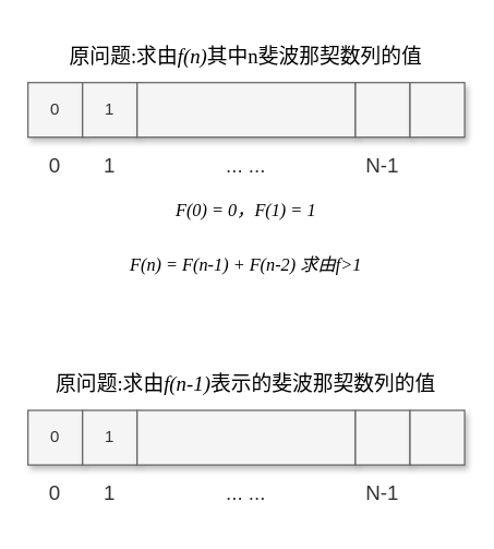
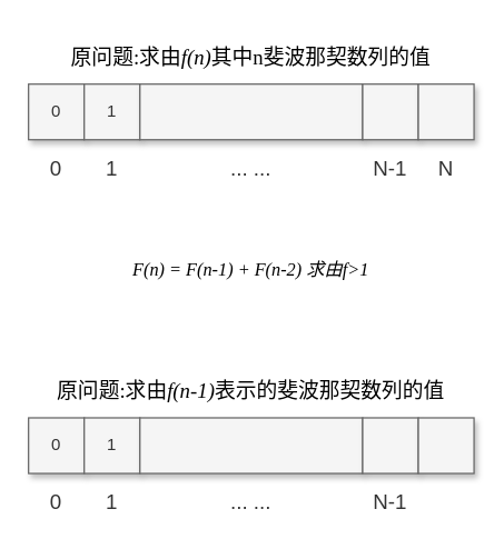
  <mxCell id="0" />
  <mxCell id="1" parent="0" />
  <mxCell id="2" value="0" style="rounded=0;whiteSpace=wrap;html=1;fillColor=#f5f5f5;fontColor=#333333;strokeColor=#666666;shadow=1;" vertex="1" parent="1"><mxGeometry x="20" y="60" width="40" height="40" as="geometry" /></mxCell>
  <mxCell id="3" value="1" style="rounded=0;whiteSpace=wrap;html=1;fillColor=#f5f5f5;fontColor=#333333;strokeColor=#666666;shadow=1;" vertex="1" parent="1"><mxGeometry x="60" y="60" width="40" height="40" as="geometry" /></mxCell>
  <mxCell id="4" value="" style="rounded=0;whiteSpace=wrap;html=1;fillColor=#f5f5f5;fontColor=#333333;strokeColor=#666666;shadow=1;" vertex="1" parent="1"><mxGeometry x="100" y="60" width="160" height="40" as="geometry" /></mxCell>
  <mxCell id="5" value="" style="rounded=0;whiteSpace=wrap;html=1;fillColor=#f5f5f5;fontColor=#333333;strokeColor=#666666;shadow=1;" vertex="1" parent="1"><mxGeometry x="260" y="60" width="40" height="40" as="geometry" /></mxCell>
  <mxCell id="6" value="" style="rounded=0;whiteSpace=wrap;html=1;fillColor=#f5f5f5;fontColor=#333333;strokeColor=#666666;shadow=1;" vertex="1" parent="1"><mxGeometry x="300" y="60" width="40" height="40" as="geometry" /></mxCell>
  <mxCell id="7" value="&lt;font style=&quot;font-size: 15px&quot;&gt;0&lt;/font&gt;" style="rounded=0;whiteSpace=wrap;html=1;fillColor=#f5f5f5;fontColor=#333333;strokeColor=#666666;shadow=0;opacity=0;" vertex="1" parent="1"><mxGeometry x="20" y="100" width="40" height="40" as="geometry" /></mxCell>
  <mxCell id="8" value="&lt;font style=&quot;font-size: 15px&quot;&gt;1&lt;/font&gt;" style="rounded=0;whiteSpace=wrap;html=1;fillColor=#f5f5f5;fontColor=#333333;strokeColor=#666666;shadow=0;opacity=0;" vertex="1" parent="1"><mxGeometry x="60" y="100" width="40" height="40" as="geometry" /></mxCell>
  <mxCell id="9" value="&lt;font style=&quot;font-size: 15px&quot;&gt;... ...&lt;/font&gt;" style="rounded=0;whiteSpace=wrap;html=1;fillColor=#f5f5f5;fontColor=#333333;strokeColor=#666666;shadow=0;opacity=0;" vertex="1" parent="1"><mxGeometry x="100" y="100" width="160" height="40" as="geometry" /></mxCell>
  <mxCell id="10" value="&lt;font style=&quot;font-size: 15px&quot;&gt;N-1&lt;/font&gt;" style="rounded=0;whiteSpace=wrap;html=1;fillColor=#f5f5f5;fontColor=#333333;strokeColor=#666666;shadow=0;opacity=0;" vertex="1" parent="1"><mxGeometry x="260" y="100" width="40" height="40" as="geometry" /></mxCell>
+ <mxCell id="11" value="&lt;font style=&quot;font-size: 15px&quot;&gt;N&lt;/font&gt;" style="rounded=0;whiteSpace=wrap;html=1;fillColor=#f5f5f5;fontColor=#333333;strokeColor=#666666;shadow=0;opacity=0;" vertex="1" parent="1"><mxGeometry x="300" y="100" width="40" height="40" as="geometry" /></mxCell>
  <mxCell id="12" value="&lt;font face=&quot;Comic Sans MS&quot;&gt;原问题:求由&lt;i&gt;f(n)&lt;/i&gt;其中n&lt;span&gt;斐波那契数列的值&lt;/span&gt;&lt;/font&gt;&lt;div class=&quot;okr-block-clipboard&quot;&gt;&lt;/div&gt;" style="text;html=1;strokeColor=none;fillColor=none;align=center;verticalAlign=middle;whiteSpace=wrap;rounded=0;shadow=0;fontSize=15;opacity=0;" vertex="1" parent="1"><mxGeometry x="20" y="20" width="320" height="40" as="geometry" /></mxCell>
- <mxCell id="13" value="&lt;pre style=&quot;box-sizing: border-box ; font-size: 13px ; font-family: , &amp;#34;consolas&amp;#34; , &amp;#34;liberation mono&amp;#34; , &amp;#34;menlo&amp;#34; , &amp;#34;courier&amp;#34; , monospace ; margin-top: 0px ; margin-bottom: 1em ; overflow: auto ; background: rgba() ; padding: 10px 15px ; color: rgba(, 1) ; line-height: 1.6 ; border-radius: 3px&quot;&gt;&lt;font face=&quot;Comic Sans MS&quot;&gt;&lt;i&gt;F(0) = 0，F(1)&amp;nbsp;= 1&lt;/i&gt;&lt;/font&gt;&lt;/pre&gt;" style="text;html=1;strokeColor=none;fillColor=none;align=center;verticalAlign=middle;whiteSpace=wrap;rounded=0;shadow=0;fontSize=15;opacity=0;" vertex="1" parent="1"><mxGeometry x="20" y="140" width="320" height="40" as="geometry" /></mxCell>
  <mxCell id="14" value="&lt;pre style=&quot;box-sizing: border-box ; font-size: 13px ; font-family: , &amp;#34;consolas&amp;#34; , &amp;#34;liberation mono&amp;#34; , &amp;#34;menlo&amp;#34; , &amp;#34;courier&amp;#34; , monospace ; margin-top: 0px ; margin-bottom: 1em ; overflow: auto ; background: rgba() ; padding: 10px 15px ; color: rgba(, 1) ; line-height: 1.6 ; border-radius: 3px&quot;&gt;&lt;font face=&quot;Comic Sans MS&quot;&gt;&lt;i&gt;F(n) = F(n-1) + F(n-2) 求由f&amp;gt;1&lt;/i&gt;&lt;/font&gt;&lt;/pre&gt;" style="text;html=1;strokeColor=none;fillColor=none;align=center;verticalAlign=middle;whiteSpace=wrap;rounded=0;shadow=0;fontSize=15;opacity=0;" vertex="1" parent="1"><mxGeometry x="20" y="180" width="320" height="40" as="geometry" /></mxCell>
  <mxCell id="15" value="0" style="rounded=0;whiteSpace=wrap;html=1;fillColor=#f5f5f5;fontColor=#333333;strokeColor=#666666;shadow=1;" vertex="1" parent="1"><mxGeometry x="20" y="300" width="40" height="40" as="geometry" /></mxCell>
  <mxCell id="16" value="1" style="rounded=0;whiteSpace=wrap;html=1;fillColor=#f5f5f5;fontColor=#333333;strokeColor=#666666;shadow=1;" vertex="1" parent="1"><mxGeometry x="60" y="300" width="40" height="40" as="geometry" /></mxCell>
  <mxCell id="17" value="" style="rounded=0;whiteSpace=wrap;html=1;fillColor=#f5f5f5;fontColor=#333333;strokeColor=#666666;shadow=1;" vertex="1" parent="1"><mxGeometry x="100" y="300" width="160" height="40" as="geometry" /></mxCell>
  <mxCell id="18" value="" style="rounded=0;whiteSpace=wrap;html=1;fillColor=#f5f5f5;fontColor=#333333;strokeColor=#666666;shadow=1;" vertex="1" parent="1"><mxGeometry x="260" y="300" width="40" height="40" as="geometry" /></mxCell>
  <mxCell id="19" value="" style="rounded=0;whiteSpace=wrap;html=1;fillColor=#f5f5f5;fontColor=#333333;strokeColor=#666666;shadow=1;" vertex="1" parent="1"><mxGeometry x="300" y="300" width="40" height="40" as="geometry" /></mxCell>
  <mxCell id="20" value="&lt;font style=&quot;font-size: 15px&quot;&gt;0&lt;/font&gt;" style="rounded=0;whiteSpace=wrap;html=1;fillColor=#f5f5f5;fontColor=#333333;strokeColor=#666666;shadow=0;opacity=0;" vertex="1" parent="1"><mxGeometry x="20" y="340" width="40" height="40" as="geometry" /></mxCell>
  <mxCell id="21" value="&lt;font style=&quot;font-size: 15px&quot;&gt;1&lt;/font&gt;" style="rounded=0;whiteSpace=wrap;html=1;fillColor=#f5f5f5;fontColor=#333333;strokeColor=#666666;shadow=0;opacity=0;" vertex="1" parent="1"><mxGeometry x="60" y="340" width="40" height="40" as="geometry" /></mxCell>
  <mxCell id="22" value="&lt;font style=&quot;font-size: 15px&quot;&gt;... ...&lt;/font&gt;" style="rounded=0;whiteSpace=wrap;html=1;fillColor=#f5f5f5;fontColor=#333333;strokeColor=#666666;shadow=0;opacity=0;" vertex="1" parent="1"><mxGeometry x="100" y="340" width="160" height="40" as="geometry" /></mxCell>
  <mxCell id="23" value="&lt;font style=&quot;font-size: 15px&quot;&gt;N-1&lt;/font&gt;" style="rounded=0;whiteSpace=wrap;html=1;fillColor=#f5f5f5;fontColor=#333333;strokeColor=#666666;shadow=0;opacity=0;" vertex="1" parent="1"><mxGeometry x="260" y="340" width="40" height="40" as="geometry" /></mxCell>
  <mxCell id="24" value="&lt;font face=&quot;Comic Sans MS&quot;&gt;原问题:求由&lt;i&gt;f(n-1)&lt;/i&gt;表示的&lt;span&gt;斐波那契数列的值&lt;/span&gt;&lt;/font&gt;&lt;div class=&quot;okr-block-clipboard&quot;&gt;&lt;/div&gt;" style="text;html=1;strokeColor=none;fillColor=none;align=center;verticalAlign=middle;whiteSpace=wrap;rounded=0;shadow=0;fontSize=15;opacity=0;" vertex="1" parent="1"><mxGeometry x="20" y="260" width="320" height="40" as="geometry" /></mxCell>
